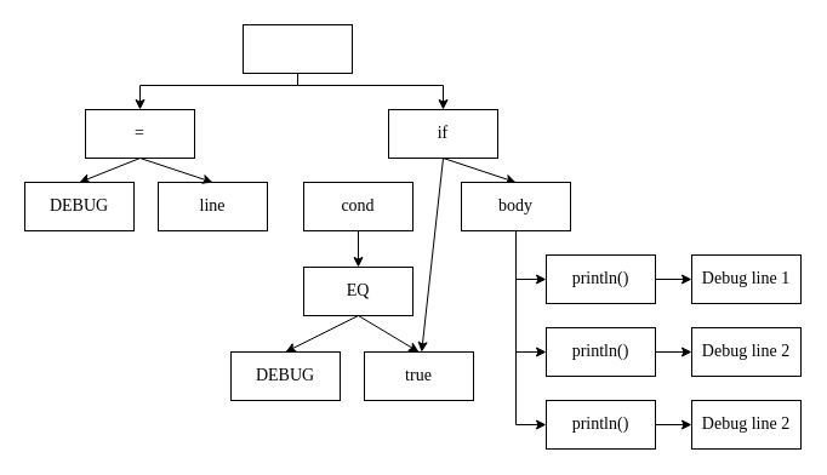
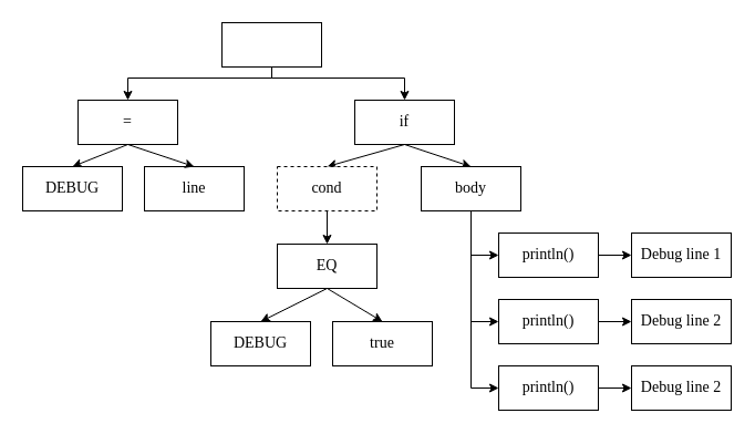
  <mxCell id="0" />
  <mxCell id="1" parent="0" />
  <mxCell id="2" style="edgeStyle=orthogonalEdgeStyle;rounded=0;orthogonalLoop=1;jettySize=auto;html=1;entryX=0.5;entryY=0;entryDx=0;entryDy=0;exitX=0.5;exitY=1;exitDx=0;exitDy=0;fontFamily=Times New Roman;fontSize=14;" edge="1" parent="1" source="4" target="6"><mxGeometry relative="1" as="geometry"><Array as="points"><mxPoint x="245" y="70" /><mxPoint x="115" y="70" /></Array></mxGeometry></mxCell>
  <mxCell id="3" style="edgeStyle=orthogonalEdgeStyle;rounded=0;orthogonalLoop=1;jettySize=auto;html=1;entryX=0.5;entryY=0;entryDx=0;entryDy=0;exitX=0.5;exitY=1;exitDx=0;exitDy=0;fontFamily=Times New Roman;fontSize=14;" edge="1" parent="1" source="4" target="9"><mxGeometry relative="1" as="geometry"><Array as="points"><mxPoint x="245" y="70" /><mxPoint x="365" y="70" /></Array></mxGeometry></mxCell>
  <mxCell id="4" value="" style="rounded=0;whiteSpace=wrap;html=1;fontFamily=Times New Roman;fontSize=14;" vertex="1" parent="1"><mxGeometry x="200" y="20" width="90" height="40" as="geometry" /></mxCell>
  <mxCell id="5" style="rounded=0;orthogonalLoop=1;jettySize=auto;html=1;entryX=0.5;entryY=0;entryDx=0;entryDy=0;exitX=0.5;exitY=1;exitDx=0;exitDy=0;fontFamily=Times New Roman;fontSize=14;" edge="1" parent="1" source="6" target="10"><mxGeometry relative="1" as="geometry" /></mxCell>
  <mxCell id="6" value="=" style="rounded=0;whiteSpace=wrap;html=1;fontFamily=Times New Roman;fontSize=14;" vertex="1" parent="1"><mxGeometry x="70" y="90" width="90" height="40" as="geometry" /></mxCell>
- <mxCell id="7" style="edgeStyle=none;rounded=0;orthogonalLoop=1;jettySize=auto;html=1;exitX=0.5;exitY=1;exitDx=0;exitDy=0;fontFamily=Times New Roman;fontSize=14;" edge="1" parent="1" source="9" target="22"><mxGeometry relative="1" as="geometry" /></mxCell>
+ <mxCell id="7" style="edgeStyle=none;rounded=0;orthogonalLoop=1;jettySize=auto;html=1;entryX=0.5;entryY=0;entryDx=0;entryDy=0;exitX=0.5;exitY=1;exitDx=0;exitDy=0;fontFamily=Times New Roman;fontSize=14;" edge="1" parent="1" source="9" target="13"><mxGeometry relative="1" as="geometry" /></mxCell>
  <mxCell id="8" style="edgeStyle=none;rounded=0;orthogonalLoop=1;jettySize=auto;html=1;entryX=0.5;entryY=0;entryDx=0;entryDy=0;exitX=0.5;exitY=1;exitDx=0;exitDy=0;fontFamily=Times New Roman;fontSize=14;" edge="1" parent="1" source="9" target="17"><mxGeometry relative="1" as="geometry" /></mxCell>
  <mxCell id="9" value="if" style="rounded=0;whiteSpace=wrap;html=1;fontFamily=Times New Roman;fontSize=14;" vertex="1" parent="1"><mxGeometry x="320" y="90" width="90" height="40" as="geometry" /></mxCell>
  <mxCell id="10" value="DEBUG" style="rounded=0;whiteSpace=wrap;html=1;fontFamily=Times New Roman;fontSize=14;" vertex="1" parent="1"><mxGeometry x="20" y="150" width="90" height="40" as="geometry" /></mxCell>
  <mxCell id="11" value="line" style="rounded=0;whiteSpace=wrap;html=1;fontFamily=Times New Roman;fontSize=14;" vertex="1" parent="1"><mxGeometry x="130" y="150" width="90" height="40" as="geometry" /></mxCell>
  <mxCell id="12" style="edgeStyle=none;rounded=0;orthogonalLoop=1;jettySize=auto;html=1;entryX=0.5;entryY=0;entryDx=0;entryDy=0;fontFamily=Times New Roman;fontSize=14;" edge="1" parent="1" source="13" target="20"><mxGeometry relative="1" as="geometry" /></mxCell>
- <mxCell id="13" value="cond" style="rounded=0;whiteSpace=wrap;html=1;fontFamily=Times New Roman;fontSize=14;" vertex="1" parent="1"><mxGeometry x="250" y="150" width="90" height="40" as="geometry" /></mxCell>
+ <mxCell id="13" value="cond" style="rounded=0;whiteSpace=wrap;html=1;fontFamily=Times New Roman;fontSize=14;dashed=1;" vertex="1" parent="1"><mxGeometry x="250" y="150" width="90" height="40" as="geometry" /></mxCell>
  <mxCell id="14" style="edgeStyle=orthogonalEdgeStyle;rounded=0;orthogonalLoop=1;jettySize=auto;html=1;entryX=0;entryY=0.5;entryDx=0;entryDy=0;fontFamily=Times New Roman;fontSize=14;" edge="1" parent="1" source="17" target="24"><mxGeometry relative="1" as="geometry" /></mxCell>
  <mxCell id="15" style="edgeStyle=orthogonalEdgeStyle;rounded=0;orthogonalLoop=1;jettySize=auto;html=1;entryX=0;entryY=0.5;entryDx=0;entryDy=0;fontFamily=Times New Roman;fontSize=14;" edge="1" parent="1" source="17" target="28"><mxGeometry relative="1" as="geometry" /></mxCell>
  <mxCell id="16" style="edgeStyle=orthogonalEdgeStyle;rounded=0;orthogonalLoop=1;jettySize=auto;html=1;entryX=0;entryY=0.5;entryDx=0;entryDy=0;fontFamily=Times New Roman;fontSize=14;" edge="1" parent="1" source="17" target="26"><mxGeometry relative="1" as="geometry" /></mxCell>
  <mxCell id="17" value="body" style="rounded=0;whiteSpace=wrap;html=1;fontFamily=Times New Roman;fontSize=14;" vertex="1" parent="1"><mxGeometry x="380" y="150" width="90" height="40" as="geometry" /></mxCell>
  <mxCell id="18" style="edgeStyle=none;rounded=0;orthogonalLoop=1;jettySize=auto;html=1;entryX=0.5;entryY=0;entryDx=0;entryDy=0;exitX=0.5;exitY=1;exitDx=0;exitDy=0;fontFamily=Times New Roman;fontSize=14;" edge="1" parent="1" source="20" target="21"><mxGeometry relative="1" as="geometry" /></mxCell>
  <mxCell id="19" style="edgeStyle=none;rounded=0;orthogonalLoop=1;jettySize=auto;html=1;entryX=0.5;entryY=0;entryDx=0;entryDy=0;exitX=0.5;exitY=1;exitDx=0;exitDy=0;fontFamily=Times New Roman;fontSize=14;" edge="1" parent="1" source="20" target="22"><mxGeometry relative="1" as="geometry" /></mxCell>
  <mxCell id="20" value="EQ" style="rounded=0;whiteSpace=wrap;html=1;fontFamily=Times New Roman;fontSize=14;" vertex="1" parent="1"><mxGeometry x="250" y="220" width="90" height="40" as="geometry" /></mxCell>
  <mxCell id="21" value="DEBUG" style="rounded=0;whiteSpace=wrap;html=1;fontFamily=Times New Roman;fontSize=14;" vertex="1" parent="1"><mxGeometry x="190" y="290" width="90" height="40" as="geometry" /></mxCell>
  <mxCell id="22" value="true" style="rounded=0;whiteSpace=wrap;html=1;fontFamily=Times New Roman;fontSize=14;" vertex="1" parent="1"><mxGeometry x="300" y="290" width="90" height="40" as="geometry" /></mxCell>
  <mxCell id="23" style="edgeStyle=orthogonalEdgeStyle;rounded=0;orthogonalLoop=1;jettySize=auto;html=1;fontFamily=Times New Roman;fontSize=14;" edge="1" parent="1" source="24" target="29"><mxGeometry relative="1" as="geometry" /></mxCell>
  <mxCell id="24" value="println()" style="rounded=0;whiteSpace=wrap;html=1;fontFamily=Times New Roman;fontSize=14;" vertex="1" parent="1"><mxGeometry x="450" y="210" width="90" height="40" as="geometry" /></mxCell>
  <mxCell id="25" style="edgeStyle=orthogonalEdgeStyle;rounded=0;orthogonalLoop=1;jettySize=auto;html=1;fontFamily=Times New Roman;fontSize=14;" edge="1" parent="1" source="26" target="31"><mxGeometry relative="1" as="geometry" /></mxCell>
  <mxCell id="26" value="&lt;span style=&quot;font-size: 14px;&quot;&gt;println()&lt;/span&gt;" style="rounded=0;whiteSpace=wrap;html=1;fontFamily=Times New Roman;fontSize=14;" vertex="1" parent="1"><mxGeometry x="450" y="330" width="90" height="40" as="geometry" /></mxCell>
  <mxCell id="27" style="edgeStyle=orthogonalEdgeStyle;rounded=0;orthogonalLoop=1;jettySize=auto;html=1;fontFamily=Times New Roman;fontSize=14;" edge="1" parent="1" source="28" target="30"><mxGeometry relative="1" as="geometry" /></mxCell>
  <mxCell id="28" value="&lt;span style=&quot;font-size: 14px;&quot;&gt;println()&lt;/span&gt;" style="rounded=0;whiteSpace=wrap;html=1;fontFamily=Times New Roman;fontSize=14;" vertex="1" parent="1"><mxGeometry x="450" y="270" width="90" height="40" as="geometry" /></mxCell>
  <mxCell id="29" value="Debug line 1" style="rounded=0;whiteSpace=wrap;html=1;fontFamily=Times New Roman;fontSize=14;" vertex="1" parent="1"><mxGeometry x="570" y="210" width="90" height="40" as="geometry" /></mxCell>
  <mxCell id="30" value="&lt;span style=&quot;font-size: 14px;&quot;&gt;Debug line 2&lt;/span&gt;" style="rounded=0;whiteSpace=wrap;html=1;fontFamily=Times New Roman;fontSize=14;" vertex="1" parent="1"><mxGeometry x="570" y="270" width="90" height="40" as="geometry" /></mxCell>
  <mxCell id="31" value="&lt;span style=&quot;font-size: 14px;&quot;&gt;Debug line 2&lt;/span&gt;" style="rounded=0;whiteSpace=wrap;html=1;fontFamily=Times New Roman;fontSize=14;" vertex="1" parent="1"><mxGeometry x="570" y="330" width="90" height="40" as="geometry" /></mxCell>
  <mxCell id="32" style="rounded=0;orthogonalLoop=1;jettySize=auto;html=1;entryX=0.5;entryY=0;entryDx=0;entryDy=0;exitX=0.5;exitY=1;exitDx=0;exitDy=0;fontFamily=Times New Roman;fontSize=14;" edge="1" parent="1" source="6" target="11"><mxGeometry relative="1" as="geometry"><mxPoint x="125" y="140" as="sourcePoint" /><mxPoint x="75" y="160" as="targetPoint" /></mxGeometry></mxCell>
